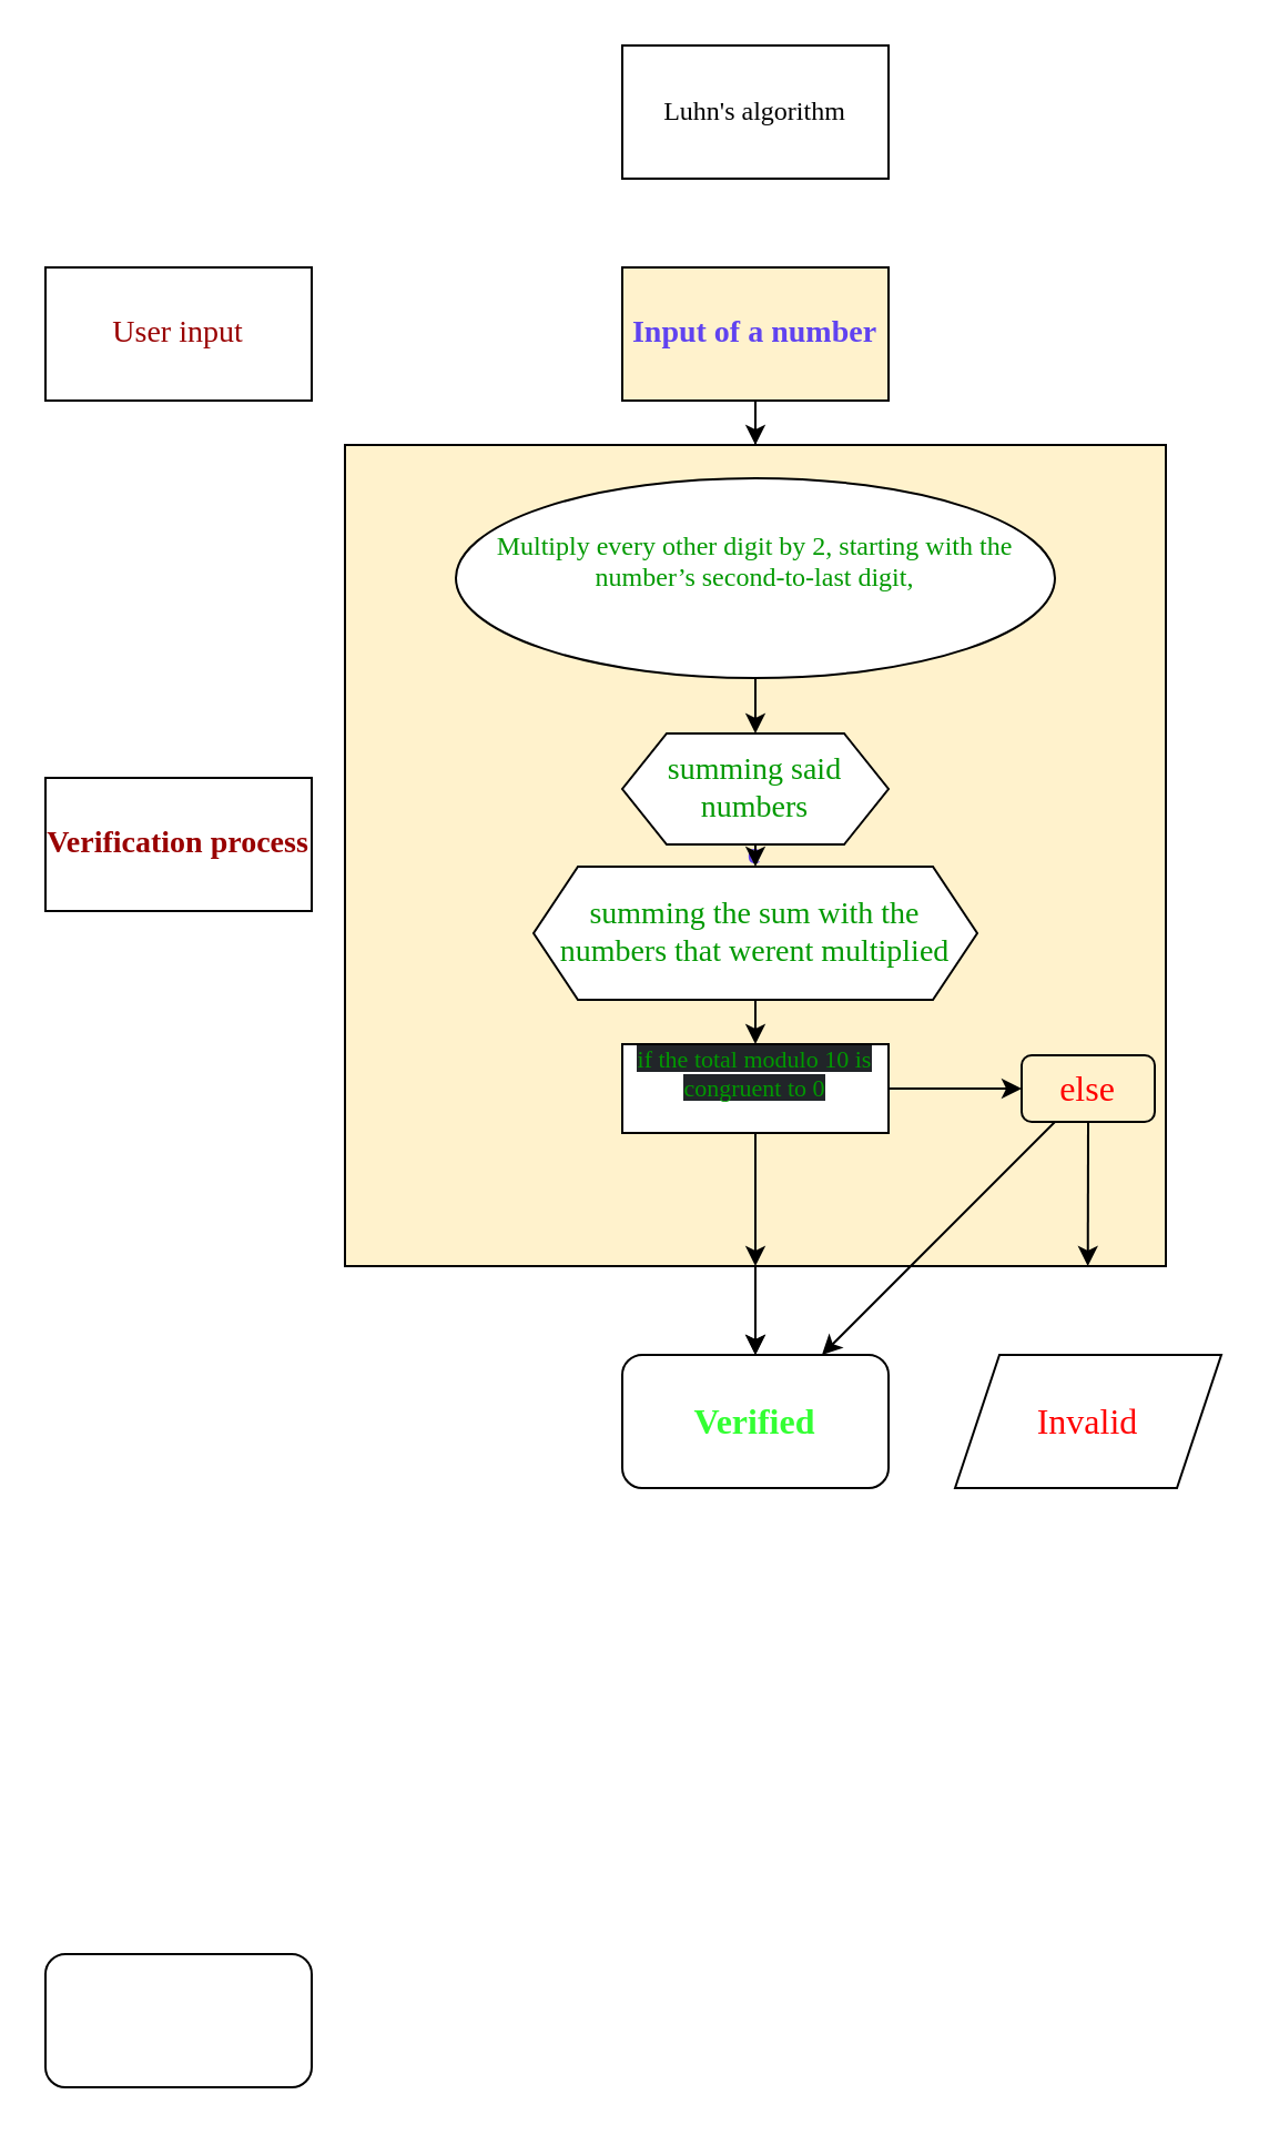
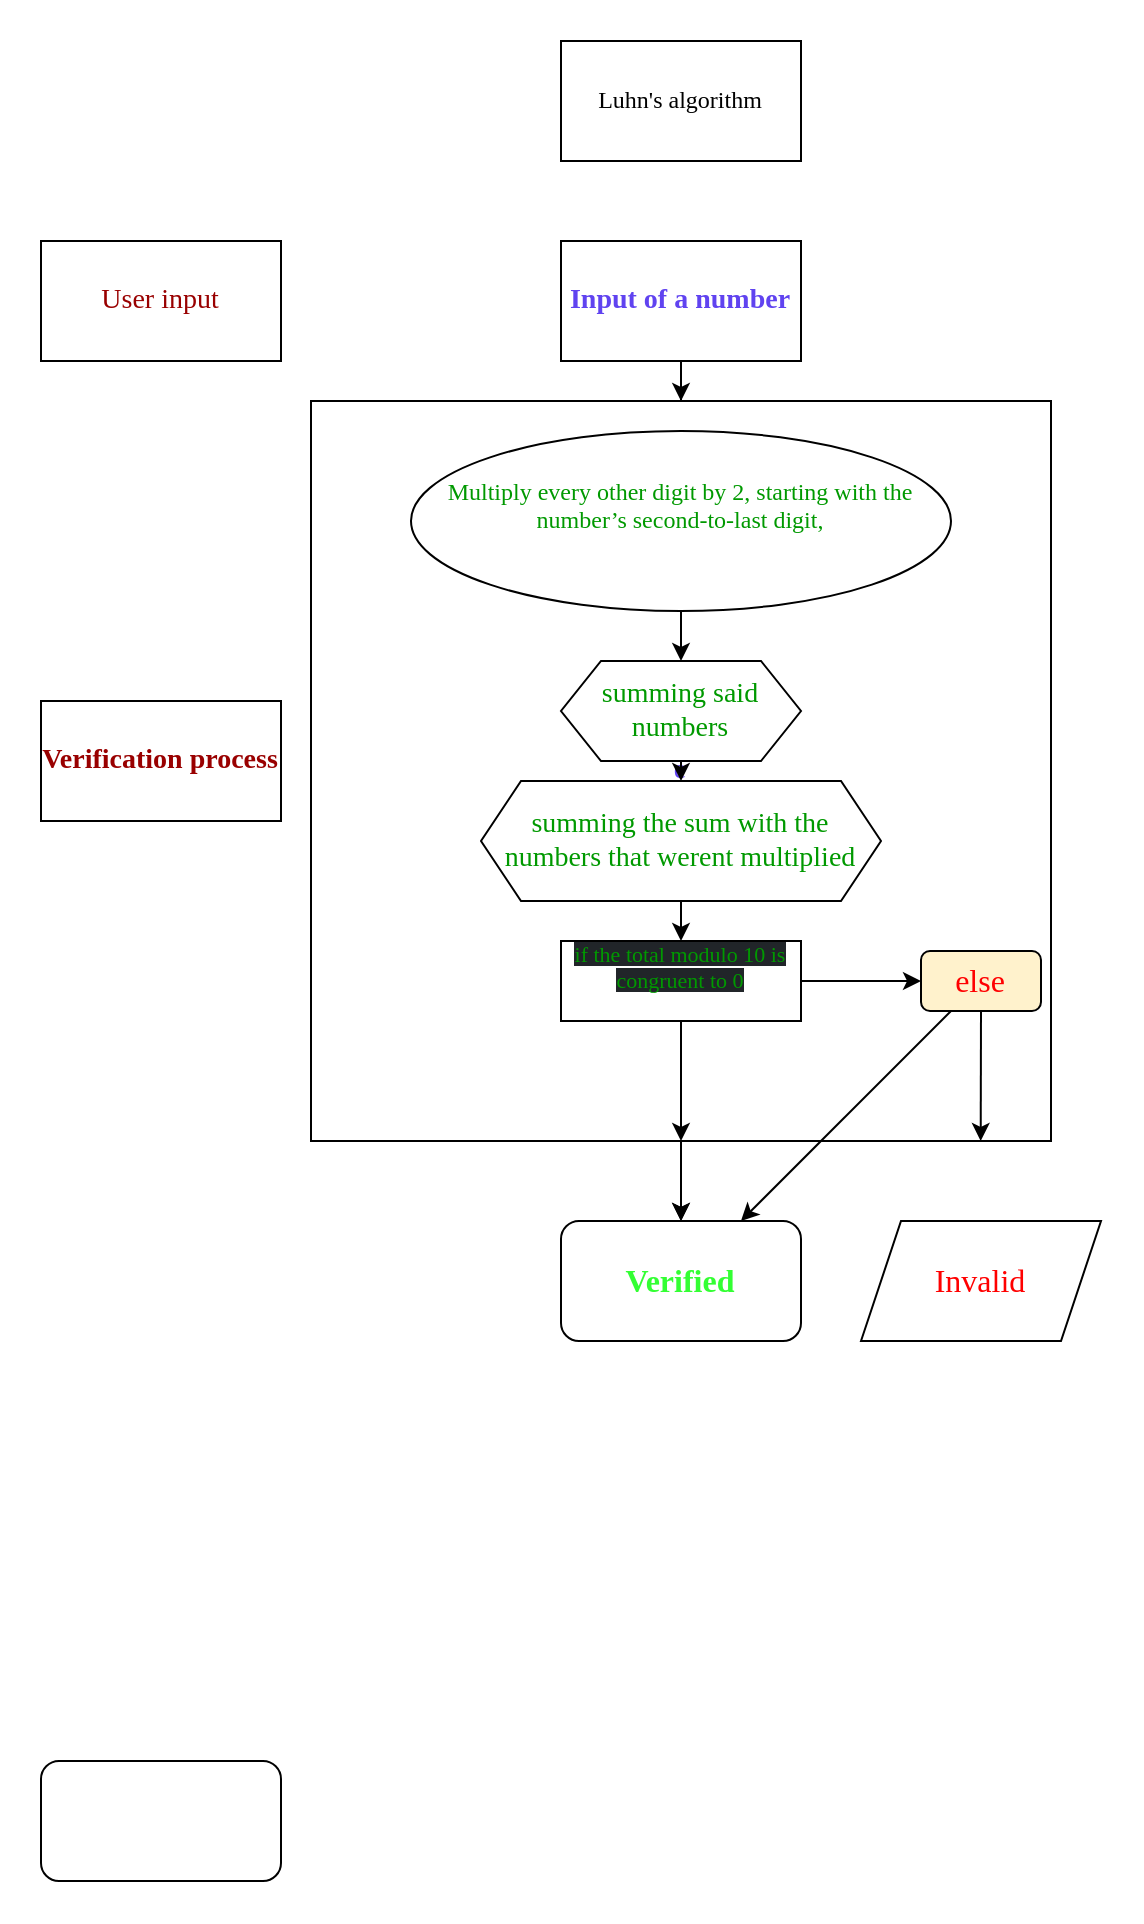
  <mxCell id="0" />
  <mxCell id="1" parent="0" />
  <mxCell id="2" value="Luhn's algorithm" style="rounded=0;whiteSpace=wrap;html=1;fontFamily=Times New Roman;" parent="1" vertex="1"><mxGeometry x="280" y="20" width="120" height="60" as="geometry" /></mxCell>
  <mxCell id="3" style="edgeStyle=none;html=1;fontFamily=Times New Roman;fontSize=12;fontColor=#009900;" parent="1" source="5" target="8" edge="1"><mxGeometry relative="1" as="geometry" /></mxCell>
  <mxCell id="4" style="edgeStyle=none;html=1;entryX=0.5;entryY=0;entryDx=0;entryDy=0;fontFamily=Times New Roman;fontSize=11;fontColor=#009900;" parent="1" source="5" target="12" edge="1"><mxGeometry relative="1" as="geometry" /></mxCell>
- <mxCell id="5" value="&lt;font color=&quot;#6043f0&quot; style=&quot;font-size: 14px;&quot;&gt;Input of a number&lt;/font&gt;" style="rounded=0;whiteSpace=wrap;html=1;fontFamily=Times New Roman;fontStyle=1;fillColor=#fff2cc;" parent="1" vertex="1"><mxGeometry x="280" y="120" width="120" height="60" as="geometry" /></mxCell>
+ <mxCell id="5" value="&lt;font color=&quot;#6043f0&quot; style=&quot;font-size: 14px;&quot;&gt;Input of a number&lt;/font&gt;" style="rounded=0;whiteSpace=wrap;html=1;fontFamily=Times New Roman;fontStyle=1" parent="1" vertex="1"><mxGeometry x="280" y="120" width="120" height="60" as="geometry" /></mxCell>
  <mxCell id="6" style="edgeStyle=none;html=1;fontFamily=Times New Roman;fontSize=11;fontColor=#009900;" parent="1" source="8" target="20" edge="1"><mxGeometry relative="1" as="geometry"><mxPoint x="340" y="630" as="targetPoint" /></mxGeometry></mxCell>
  <mxCell id="7" value="" style="edgeStyle=none;html=1;fontFamily=Times New Roman;fontSize=16;fontColor=#FF0000;" parent="1" source="8" target="20" edge="1"><mxGeometry relative="1" as="geometry" /></mxCell>
- <mxCell id="8" value="e" style="whiteSpace=wrap;html=1;aspect=fixed;fontFamily=Times New Roman;fontSize=14;fontColor=#6043F0;fillColor=#fff2cc;" parent="1" vertex="1"><mxGeometry x="155" y="200" width="370" height="370" as="geometry" /></mxCell>
+ <mxCell id="8" value="e" style="whiteSpace=wrap;html=1;aspect=fixed;fontFamily=Times New Roman;fontSize=14;fontColor=#6043F0;" parent="1" vertex="1"><mxGeometry x="155" y="200" width="370" height="370" as="geometry" /></mxCell>
  <mxCell id="9" value="Verification process" style="rounded=0;whiteSpace=wrap;html=1;fontFamily=Times New Roman;fontSize=14;fontColor=#990000;fontStyle=1" parent="1" vertex="1"><mxGeometry y="350" width="120" height="60" as="geometry" x="20" /></mxCell>
  <mxCell id="10" value="&lt;font&gt;User input&lt;/font&gt;" style="rounded=0;whiteSpace=wrap;html=1;fontFamily=Times New Roman;fontSize=14;fontColor=#990000;" parent="1" vertex="1"><mxGeometry y="120" width="120" height="60" as="geometry" x="20" /></mxCell>
  <mxCell id="11" style="edgeStyle=none;html=1;exitX=0.5;exitY=1;exitDx=0;exitDy=0;entryX=0.5;entryY=0;entryDx=0;entryDy=0;fontFamily=Times New Roman;fontSize=14;fontColor=#009900;" parent="1" source="12" target="14" edge="1"><mxGeometry relative="1" as="geometry" /></mxCell>
  <mxCell id="12" value="&#10;&lt;span style=&quot;font-family: &amp;quot;PT Sans&amp;quot;; font-size: 12px; font-style: normal; font-variant-ligatures: normal; font-variant-caps: normal; font-weight: 400; letter-spacing: normal; orphans: 2; text-align: left; text-indent: 0px; text-transform: none; widows: 2; word-spacing: 0px; -webkit-text-stroke-width: 0px; text-decoration-thickness: initial; text-decoration-style: initial; text-decoration-color: initial; float: none; display: inline !important;&quot;&gt;Multiply every other digit by 2, starting with the number’s second-to-last digit,&lt;/span&gt;&#10;&#10;" style="ellipse;whiteSpace=wrap;html=1;labelBackgroundColor=none;fontFamily=Times New Roman;fontSize=12;fontColor=#009900;" parent="1" vertex="1"><mxGeometry x="205" y="215" width="270" height="90" as="geometry" /></mxCell>
  <mxCell id="13" value="" style="edgeStyle=none;html=1;fontFamily=Times New Roman;fontSize=10;fontColor=#009900;" parent="1" source="14" target="16" edge="1"><mxGeometry relative="1" as="geometry" /></mxCell>
  <mxCell id="14" value="summing said numbers" style="shape=hexagon;perimeter=hexagonPerimeter2;whiteSpace=wrap;html=1;fixedSize=1;labelBackgroundColor=none;fontFamily=Times New Roman;fontSize=14;fontColor=#009900;" parent="1" vertex="1"><mxGeometry x="280" y="330" width="120" height="50" as="geometry" /></mxCell>
  <mxCell id="15" style="edgeStyle=none;html=1;exitX=0.5;exitY=1;exitDx=0;exitDy=0;entryX=0.5;entryY=0;entryDx=0;entryDy=0;fontFamily=Times New Roman;fontSize=11;fontColor=#009900;" parent="1" source="16" target="19" edge="1"><mxGeometry relative="1" as="geometry" /></mxCell>
  <mxCell id="16" value="&lt;span style=&quot;font-size: 14px;&quot;&gt;summing the sum with the numbers that werent multiplied&lt;/span&gt;" style="shape=hexagon;perimeter=hexagonPerimeter2;whiteSpace=wrap;html=1;fixedSize=1;labelBackgroundColor=none;fontFamily=Times New Roman;fontSize=14;fontColor=#009900;" parent="1" vertex="1"><mxGeometry x="240" y="390" width="200" height="60" as="geometry" /></mxCell>
  <mxCell id="17" style="edgeStyle=none;html=1;fontFamily=Times New Roman;fontSize=16;fontColor=#33FF33;" parent="1" source="19" target="8" edge="1"><mxGeometry relative="1" as="geometry" /></mxCell>
  <mxCell id="18" style="edgeStyle=none;html=1;entryX=0;entryY=0.5;entryDx=0;entryDy=0;fontFamily=Times New Roman;fontSize=16;fontColor=#FF0000;" parent="1" source="19" target="23" edge="1"><mxGeometry relative="1" as="geometry" /></mxCell>
  <mxCell id="19" value="&#10;&lt;span style=&quot;font-family: &amp;quot;PT Sans&amp;quot;; font-size: 11px; font-style: normal; font-variant-ligatures: normal; font-variant-caps: normal; font-weight: 400; letter-spacing: normal; orphans: 2; text-align: left; text-indent: 0px; text-transform: none; widows: 2; word-spacing: 0px; -webkit-text-stroke-width: 0px; background-color: rgb(33, 37, 41); text-decoration-thickness: initial; text-decoration-style: initial; text-decoration-color: initial; float: none; display: inline !important;&quot;&gt;if the total modulo 10 is congruent to 0&lt;/span&gt;&#10;&#10;" style="rounded=0;whiteSpace=wrap;html=1;labelBackgroundColor=none;fontFamily=Times New Roman;fontSize=11;fontColor=#009900;" parent="1" vertex="1"><mxGeometry x="280" y="470" width="120" height="40" as="geometry" /></mxCell>
  <mxCell id="20" value="&lt;b&gt;&lt;font color=&quot;#33ff33&quot; style=&quot;font-size: 16px;&quot;&gt;Verified&lt;/font&gt;&lt;/b&gt;" style="rounded=1;whiteSpace=wrap;html=1;labelBackgroundColor=none;fontFamily=Times New Roman;fontSize=11;fontColor=#009900;" parent="1" vertex="1"><mxGeometry x="280" y="610" width="120" height="60" as="geometry" /></mxCell>
  <mxCell id="21" style="edgeStyle=none;html=1;exitX=0.5;exitY=1;exitDx=0;exitDy=0;entryX=0.905;entryY=1;entryDx=0;entryDy=0;entryPerimeter=0;fontFamily=Times New Roman;fontSize=16;fontColor=#FF0000;" parent="1" source="23" target="8" edge="1"><mxGeometry relative="1" as="geometry" /></mxCell>
  <mxCell id="22" style="edgeStyle=none;html=1;fontFamily=Times New Roman;fontSize=16;fontColor=#FF0000;" parent="1" source="23" target="20" edge="1"><mxGeometry relative="1" as="geometry" /></mxCell>
  <mxCell id="23" value="&lt;font color=&quot;#ff0000&quot;&gt;else&lt;/font&gt;" style="rounded=1;whiteSpace=wrap;html=1;labelBackgroundColor=none;fontFamily=Times New Roman;fontSize=16;fontColor=#33FF33;fillColor=#fff2cc;" parent="1" vertex="1"><mxGeometry x="460" y="475" width="60" height="30" as="geometry" /></mxCell>
  <mxCell id="24" value="Invalid" style="shape=parallelogram;perimeter=parallelogramPerimeter;whiteSpace=wrap;html=1;fixedSize=1;labelBackgroundColor=none;fontFamily=Times New Roman;fontSize=16;fontColor=#FF0000;" parent="1" vertex="1"><mxGeometry x="430" y="610" width="120" height="60" as="geometry" /></mxCell>
  <mxCell id="25" value="" style="rounded=1;whiteSpace=wrap;html=1;" vertex="1" parent="1"><mxGeometry y="880" width="120" height="60" as="geometry" x="20" /></mxCell>
